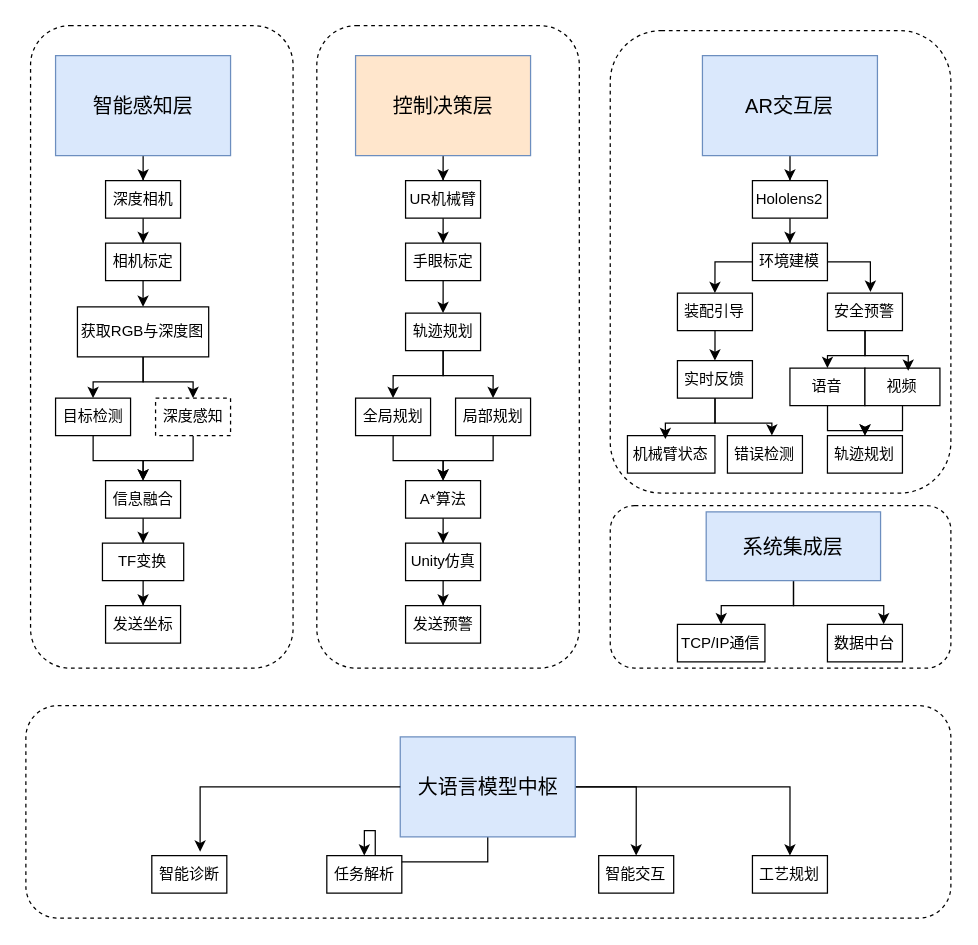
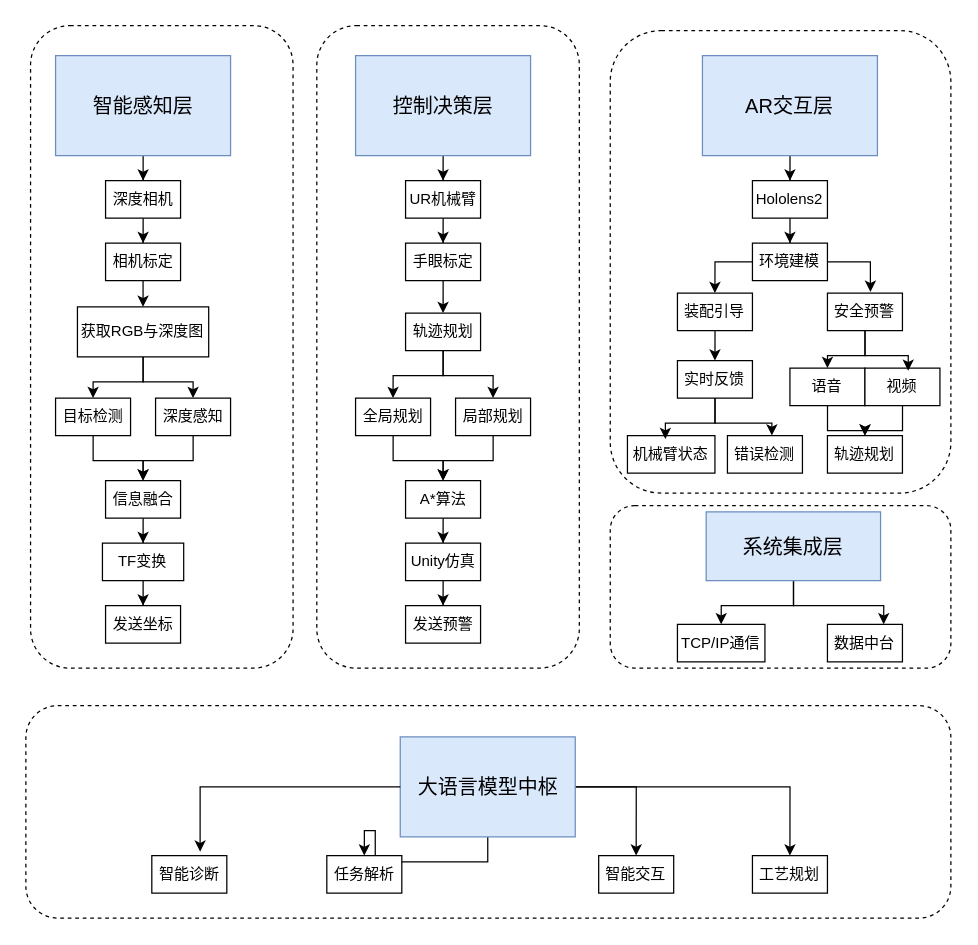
  <mxCell id="0" />
  <mxCell id="1" parent="0" />
  <mxCell id="2" value="" style="edgeStyle=orthogonalEdgeStyle;rounded=0;orthogonalLoop=1;jettySize=auto;html=1;" edge="1" parent="1" source="3" target="24"><mxGeometry relative="1" as="geometry" /></mxCell>
  <mxCell id="3" value="&lt;font style=&quot;font-size: 16px;&quot;&gt;智能感知层&lt;/font&gt;" style="rounded=0;whiteSpace=wrap;html=1;fillColor=#dae8fc;strokeColor=#6c8ebf;" vertex="1" parent="1"><mxGeometry x="43.75" y="44" width="140" height="80" as="geometry" /></mxCell>
  <mxCell id="4" style="edgeStyle=orthogonalEdgeStyle;rounded=0;orthogonalLoop=1;jettySize=auto;html=1;entryX=0.5;entryY=0;entryDx=0;entryDy=0;" edge="1" parent="1" source="5" target="16"><mxGeometry relative="1" as="geometry" /></mxCell>
  <mxCell id="5" value="目标检测" style="rounded=0;whiteSpace=wrap;html=1;" vertex="1" parent="1"><mxGeometry x="43.75" y="318" width="60" height="30" as="geometry" /></mxCell>
  <mxCell id="6" style="edgeStyle=orthogonalEdgeStyle;rounded=0;orthogonalLoop=1;jettySize=auto;html=1;entryX=0.5;entryY=0;entryDx=0;entryDy=0;" edge="1" parent="1" source="7" target="42"><mxGeometry relative="1" as="geometry" /></mxCell>
  <mxCell id="7" value="&lt;font style=&quot;font-size: 16px;&quot;&gt;AR交互层&lt;/font&gt;" style="rounded=0;whiteSpace=wrap;html=1;fillColor=#dae8fc;strokeColor=#6c8ebf;" vertex="1" parent="1"><mxGeometry x="561.25" y="44" width="140" height="80" as="geometry" /></mxCell>
  <mxCell id="8" style="edgeStyle=orthogonalEdgeStyle;rounded=0;orthogonalLoop=1;jettySize=auto;html=1;entryX=0.5;entryY=0;entryDx=0;entryDy=0;" edge="1" parent="1" source="10" target="5"><mxGeometry relative="1" as="geometry" /></mxCell>
  <mxCell id="9" style="edgeStyle=orthogonalEdgeStyle;rounded=0;orthogonalLoop=1;jettySize=auto;html=1;exitX=0.5;exitY=1;exitDx=0;exitDy=0;entryX=0.5;entryY=0;entryDx=0;entryDy=0;" edge="1" parent="1" source="10" target="12"><mxGeometry relative="1" as="geometry" /></mxCell>
  <mxCell id="10" value="获取RGB与深度图" style="rounded=0;whiteSpace=wrap;html=1;" vertex="1" parent="1"><mxGeometry x="61.25" y="245" width="105" height="40" as="geometry" /></mxCell>
  <mxCell id="11" style="edgeStyle=orthogonalEdgeStyle;rounded=0;orthogonalLoop=1;jettySize=auto;html=1;entryX=0.5;entryY=0;entryDx=0;entryDy=0;" edge="1" parent="1" source="12" target="16"><mxGeometry relative="1" as="geometry" /></mxCell>
- <mxCell id="12" value="深度感知" style="rounded=0;whiteSpace=wrap;html=1;dashed=1;" vertex="1" parent="1"><mxGeometry x="123.75" y="318" width="60" height="30" as="geometry" /></mxCell>
+ <mxCell id="12" value="深度感知" style="rounded=0;whiteSpace=wrap;html=1;" vertex="1" parent="1"><mxGeometry x="123.75" y="318" width="60" height="30" as="geometry" /></mxCell>
  <mxCell id="13" style="edgeStyle=orthogonalEdgeStyle;rounded=0;orthogonalLoop=1;jettySize=auto;html=1;entryX=0.5;entryY=0;entryDx=0;entryDy=0;" edge="1" parent="1" source="14" target="26"><mxGeometry relative="1" as="geometry" /></mxCell>
- <mxCell id="14" value="&lt;font style=&quot;font-size: 16px;&quot;&gt;控制决策层&lt;/font&gt;" style="rounded=0;whiteSpace=wrap;html=1;fillColor=#ffe6cc;strokeColor=#6c8ebf;" vertex="1" parent="1"><mxGeometry x="283.75" y="44" width="140" height="80" as="geometry" /></mxCell>
+ <mxCell id="14" value="&lt;font style=&quot;font-size: 16px;&quot;&gt;控制决策层&lt;/font&gt;" style="rounded=0;whiteSpace=wrap;html=1;fillColor=#dae8fc;strokeColor=#6c8ebf;" vertex="1" parent="1"><mxGeometry x="283.75" y="44" width="140" height="80" as="geometry" /></mxCell>
  <mxCell id="15" style="edgeStyle=orthogonalEdgeStyle;rounded=0;orthogonalLoop=1;jettySize=auto;html=1;entryX=0.5;entryY=0;entryDx=0;entryDy=0;" edge="1" parent="1" source="16" target="18"><mxGeometry relative="1" as="geometry" /></mxCell>
  <mxCell id="16" value="信息融合" style="rounded=0;whiteSpace=wrap;html=1;" vertex="1" parent="1"><mxGeometry x="83.75" y="384" width="60" height="30" as="geometry" /></mxCell>
  <mxCell id="17" style="edgeStyle=orthogonalEdgeStyle;rounded=0;orthogonalLoop=1;jettySize=auto;html=1;entryX=0.5;entryY=0;entryDx=0;entryDy=0;" edge="1" parent="1" source="18" target="19"><mxGeometry relative="1" as="geometry" /></mxCell>
  <mxCell id="18" value="TF变换" style="rounded=0;whiteSpace=wrap;html=1;" vertex="1" parent="1"><mxGeometry x="81.25" y="434" width="65" height="30" as="geometry" /></mxCell>
  <mxCell id="19" value="发送坐标" style="rounded=0;whiteSpace=wrap;html=1;" vertex="1" parent="1"><mxGeometry x="83.75" y="484" width="60" height="30" as="geometry" /></mxCell>
  <mxCell id="20" style="edgeStyle=orthogonalEdgeStyle;rounded=0;orthogonalLoop=1;jettySize=auto;html=1;exitX=0.5;exitY=1;exitDx=0;exitDy=0;" edge="1" parent="1" source="18" target="18"><mxGeometry relative="1" as="geometry" /></mxCell>
  <mxCell id="21" style="edgeStyle=orthogonalEdgeStyle;rounded=0;orthogonalLoop=1;jettySize=auto;html=1;exitX=0.5;exitY=1;exitDx=0;exitDy=0;entryX=0.5;entryY=0;entryDx=0;entryDy=0;" edge="1" parent="1" source="22" target="10"><mxGeometry relative="1" as="geometry" /></mxCell>
  <mxCell id="22" value="相机标定" style="rounded=0;whiteSpace=wrap;html=1;" vertex="1" parent="1"><mxGeometry x="83.75" y="194" width="60" height="30" as="geometry" /></mxCell>
  <mxCell id="23" value="" style="edgeStyle=orthogonalEdgeStyle;rounded=0;orthogonalLoop=1;jettySize=auto;html=1;" edge="1" parent="1" source="24" target="22"><mxGeometry relative="1" as="geometry" /></mxCell>
  <mxCell id="24" value="深度相机" style="rounded=0;whiteSpace=wrap;html=1;" vertex="1" parent="1"><mxGeometry x="83.75" y="144" width="60" height="30" as="geometry" /></mxCell>
  <mxCell id="25" style="edgeStyle=orthogonalEdgeStyle;rounded=0;orthogonalLoop=1;jettySize=auto;html=1;entryX=0.5;entryY=0;entryDx=0;entryDy=0;" edge="1" parent="1" source="26" target="28"><mxGeometry relative="1" as="geometry" /></mxCell>
  <mxCell id="26" value="UR机械臂" style="rounded=0;whiteSpace=wrap;html=1;" vertex="1" parent="1"><mxGeometry x="323.75" y="144" width="60" height="30" as="geometry" /></mxCell>
  <mxCell id="27" style="edgeStyle=orthogonalEdgeStyle;rounded=0;orthogonalLoop=1;jettySize=auto;html=1;entryX=0.5;entryY=0;entryDx=0;entryDy=0;" edge="1" parent="1" source="28" target="37"><mxGeometry relative="1" as="geometry" /></mxCell>
  <mxCell id="28" value="手眼标定" style="rounded=0;whiteSpace=wrap;html=1;" vertex="1" parent="1"><mxGeometry x="323.75" y="194" width="60" height="30" as="geometry" /></mxCell>
  <mxCell id="29" style="edgeStyle=orthogonalEdgeStyle;rounded=0;orthogonalLoop=1;jettySize=auto;html=1;" edge="1" parent="1" source="30" target="34"><mxGeometry relative="1" as="geometry" /></mxCell>
  <mxCell id="30" value="全局规划" style="rounded=0;whiteSpace=wrap;html=1;" vertex="1" parent="1"><mxGeometry x="283.75" y="318" width="60" height="30" as="geometry" /></mxCell>
  <mxCell id="31" style="edgeStyle=orthogonalEdgeStyle;rounded=0;orthogonalLoop=1;jettySize=auto;html=1;entryX=0.5;entryY=0;entryDx=0;entryDy=0;" edge="1" parent="1" source="32" target="34"><mxGeometry relative="1" as="geometry" /></mxCell>
  <mxCell id="32" value="局部规划" style="rounded=0;whiteSpace=wrap;html=1;" vertex="1" parent="1"><mxGeometry x="363.75" y="318" width="60" height="30" as="geometry" /></mxCell>
  <mxCell id="33" style="edgeStyle=orthogonalEdgeStyle;rounded=0;orthogonalLoop=1;jettySize=auto;html=1;entryX=0.5;entryY=0;entryDx=0;entryDy=0;" edge="1" parent="1" source="34" target="39"><mxGeometry relative="1" as="geometry" /></mxCell>
  <mxCell id="34" value="A*算法" style="rounded=0;whiteSpace=wrap;html=1;" vertex="1" parent="1"><mxGeometry x="323.75" y="384" width="60" height="30" as="geometry" /></mxCell>
  <mxCell id="35" style="edgeStyle=orthogonalEdgeStyle;rounded=0;orthogonalLoop=1;jettySize=auto;html=1;entryX=0.5;entryY=0;entryDx=0;entryDy=0;" edge="1" parent="1" source="37" target="30"><mxGeometry relative="1" as="geometry" /></mxCell>
  <mxCell id="36" style="edgeStyle=orthogonalEdgeStyle;rounded=0;orthogonalLoop=1;jettySize=auto;html=1;entryX=0.5;entryY=0;entryDx=0;entryDy=0;" edge="1" parent="1" source="37" target="32"><mxGeometry relative="1" as="geometry" /></mxCell>
  <mxCell id="37" value="轨迹规划" style="rounded=0;whiteSpace=wrap;html=1;" vertex="1" parent="1"><mxGeometry x="323.75" y="250" width="60" height="30" as="geometry" /></mxCell>
  <mxCell id="38" style="edgeStyle=orthogonalEdgeStyle;rounded=0;orthogonalLoop=1;jettySize=auto;html=1;entryX=0.5;entryY=0;entryDx=0;entryDy=0;" edge="1" parent="1" source="39" target="40"><mxGeometry relative="1" as="geometry" /></mxCell>
  <mxCell id="39" value="Unity仿真" style="rounded=0;whiteSpace=wrap;html=1;" vertex="1" parent="1"><mxGeometry x="323.75" y="434" width="60" height="30" as="geometry" /></mxCell>
  <mxCell id="40" value="发送预警" style="rounded=0;whiteSpace=wrap;html=1;" vertex="1" parent="1"><mxGeometry x="323.75" y="484" width="60" height="30" as="geometry" /></mxCell>
  <mxCell id="41" style="edgeStyle=orthogonalEdgeStyle;rounded=0;orthogonalLoop=1;jettySize=auto;html=1;entryX=0.5;entryY=0;entryDx=0;entryDy=0;" edge="1" parent="1" source="42" target="44"><mxGeometry relative="1" as="geometry" /></mxCell>
  <mxCell id="42" value="Hololens2" style="rounded=0;whiteSpace=wrap;html=1;" vertex="1" parent="1"><mxGeometry x="601.25" y="144" width="60" height="30" as="geometry" /></mxCell>
  <mxCell id="43" style="edgeStyle=orthogonalEdgeStyle;rounded=0;orthogonalLoop=1;jettySize=auto;html=1;entryX=0.5;entryY=0;entryDx=0;entryDy=0;exitX=0;exitY=0.5;exitDx=0;exitDy=0;" edge="1" parent="1" source="44" target="46"><mxGeometry relative="1" as="geometry" /></mxCell>
  <mxCell id="44" value="环境建模" style="rounded=0;whiteSpace=wrap;html=1;" vertex="1" parent="1"><mxGeometry x="601.25" y="194" width="60" height="30" as="geometry" /></mxCell>
  <mxCell id="45" style="edgeStyle=orthogonalEdgeStyle;rounded=0;orthogonalLoop=1;jettySize=auto;html=1;entryX=0.5;entryY=0;entryDx=0;entryDy=0;" edge="1" parent="1" source="46" target="49"><mxGeometry relative="1" as="geometry" /></mxCell>
  <mxCell id="46" value="装配引导" style="rounded=0;whiteSpace=wrap;html=1;" vertex="1" parent="1"><mxGeometry x="541.25" y="234" width="60" height="30" as="geometry" /></mxCell>
  <mxCell id="47" style="edgeStyle=orthogonalEdgeStyle;rounded=0;orthogonalLoop=1;jettySize=auto;html=1;entryX=0.5;entryY=0;entryDx=0;entryDy=0;" edge="1" parent="1" source="48" target="53"><mxGeometry relative="1" as="geometry" /></mxCell>
  <mxCell id="48" value="安全预警" style="rounded=0;whiteSpace=wrap;html=1;" vertex="1" parent="1"><mxGeometry x="661.25" y="234" width="60" height="30" as="geometry" /></mxCell>
  <mxCell id="49" value="实时反馈" style="rounded=0;whiteSpace=wrap;html=1;" vertex="1" parent="1"><mxGeometry x="541.25" y="288" width="60" height="30" as="geometry" /></mxCell>
  <mxCell id="50" value="机械臂状态" style="rounded=0;whiteSpace=wrap;html=1;" vertex="1" parent="1"><mxGeometry x="501.25" y="348" width="70" height="30" as="geometry" /></mxCell>
  <mxCell id="51" value="错误检测" style="rounded=0;whiteSpace=wrap;html=1;" vertex="1" parent="1"><mxGeometry x="581.25" y="348" width="60" height="30" as="geometry" /></mxCell>
  <mxCell id="52" style="edgeStyle=orthogonalEdgeStyle;rounded=0;orthogonalLoop=1;jettySize=auto;html=1;entryX=0.5;entryY=0;entryDx=0;entryDy=0;" edge="1" parent="1" source="53" target="56"><mxGeometry relative="1" as="geometry" /></mxCell>
  <mxCell id="53" value="语音" style="rounded=0;whiteSpace=wrap;html=1;" vertex="1" parent="1"><mxGeometry x="631.25" y="294" width="60" height="30" as="geometry" /></mxCell>
  <mxCell id="54" style="edgeStyle=orthogonalEdgeStyle;rounded=0;orthogonalLoop=1;jettySize=auto;html=1;" edge="1" parent="1" source="55" target="56"><mxGeometry relative="1" as="geometry" /></mxCell>
  <mxCell id="55" value="视频" style="rounded=0;whiteSpace=wrap;html=1;" vertex="1" parent="1"><mxGeometry x="691.25" y="294" width="60" height="30" as="geometry" /></mxCell>
  <mxCell id="56" value="轨迹规划" style="rounded=0;whiteSpace=wrap;html=1;" vertex="1" parent="1"><mxGeometry x="661.25" y="348" width="60" height="30" as="geometry" /></mxCell>
  <mxCell id="57" style="edgeStyle=orthogonalEdgeStyle;rounded=0;orthogonalLoop=1;jettySize=auto;html=1;entryX=0.5;entryY=0;entryDx=0;entryDy=0;" edge="1" parent="1" source="59" target="60"><mxGeometry relative="1" as="geometry" /></mxCell>
  <mxCell id="58" style="edgeStyle=orthogonalEdgeStyle;rounded=0;orthogonalLoop=1;jettySize=auto;html=1;entryX=0.75;entryY=0;entryDx=0;entryDy=0;" edge="1" parent="1" source="59" target="61"><mxGeometry relative="1" as="geometry" /></mxCell>
  <mxCell id="59" value="&lt;font style=&quot;font-size: 16px;&quot;&gt;系统集成层&lt;/font&gt;" style="rounded=0;whiteSpace=wrap;html=1;fillColor=#dae8fc;strokeColor=#6c8ebf;" vertex="1" parent="1"><mxGeometry x="564.25" y="409" width="139.5" height="55" as="geometry" /></mxCell>
  <mxCell id="60" value="TCP/IP通信" style="rounded=0;whiteSpace=wrap;html=1;" vertex="1" parent="1"><mxGeometry x="541.25" y="499" width="70" height="30" as="geometry" /></mxCell>
  <mxCell id="61" value="数据中台" style="rounded=0;whiteSpace=wrap;html=1;" vertex="1" parent="1"><mxGeometry x="661.25" y="499" width="60" height="30" as="geometry" /></mxCell>
  <mxCell id="62" style="edgeStyle=orthogonalEdgeStyle;rounded=0;orthogonalLoop=1;jettySize=auto;html=1;entryX=0.5;entryY=0;entryDx=0;entryDy=0;" edge="1" parent="1" source="65" target="66"><mxGeometry relative="1" as="geometry" /></mxCell>
  <mxCell id="63" style="edgeStyle=orthogonalEdgeStyle;rounded=0;orthogonalLoop=1;jettySize=auto;html=1;exitX=1;exitY=0.5;exitDx=0;exitDy=0;entryX=0.5;entryY=0;entryDx=0;entryDy=0;" edge="1" parent="1" source="65" target="67"><mxGeometry relative="1" as="geometry" /></mxCell>
  <mxCell id="64" style="edgeStyle=orthogonalEdgeStyle;rounded=0;orthogonalLoop=1;jettySize=auto;html=1;entryX=0.5;entryY=0;entryDx=0;entryDy=0;" edge="1" parent="1" source="65" target="68"><mxGeometry relative="1" as="geometry" /></mxCell>
  <mxCell id="65" value="&lt;font style=&quot;font-size: 16px;&quot;&gt;大语言模型中枢&lt;/font&gt;" style="rounded=0;whiteSpace=wrap;html=1;fillColor=#dae8fc;strokeColor=#6c8ebf;" vertex="1" parent="1"><mxGeometry x="319.5" y="589" width="140" height="80" as="geometry" /></mxCell>
  <mxCell id="66" value="任务解析" style="rounded=0;whiteSpace=wrap;html=1;" vertex="1" parent="1"><mxGeometry x="260.75" y="684" width="60" height="30" as="geometry" /></mxCell>
  <mxCell id="67" value="工艺规划" style="rounded=0;whiteSpace=wrap;html=1;" vertex="1" parent="1"><mxGeometry x="601.25" y="684" width="60" height="30" as="geometry" /></mxCell>
  <mxCell id="68" value="智能交互" style="rounded=0;whiteSpace=wrap;html=1;" vertex="1" parent="1"><mxGeometry x="478.25" y="684" width="60" height="30" as="geometry" /></mxCell>
  <mxCell id="69" value="" style="rounded=1;whiteSpace=wrap;html=1;fillColor=none;strokeColor=light-dark(#000000, #c98531);dashed=1;" vertex="1" parent="1"><mxGeometry x="23.75" y="20" width="210" height="514" as="geometry" /></mxCell>
  <mxCell id="70" value="" style="rounded=1;whiteSpace=wrap;html=1;fillColor=none;strokeColor=light-dark(#000000, #c98531);dashed=1;" vertex="1" parent="1"><mxGeometry x="252.75" y="20" width="210" height="514" as="geometry" /></mxCell>
  <mxCell id="71" value="" style="rounded=1;whiteSpace=wrap;html=1;fillColor=none;strokeColor=light-dark(#000000, #c98531);dashed=1;" vertex="1" parent="1"><mxGeometry x="487.5" y="24" width="272.5" height="370" as="geometry" /></mxCell>
  <mxCell id="72" value="" style="rounded=1;whiteSpace=wrap;html=1;fillColor=none;strokeColor=light-dark(#000000, #c98531);dashed=1;" vertex="1" parent="1"><mxGeometry x="487.5" y="404" width="272.5" height="130" as="geometry" /></mxCell>
  <mxCell id="73" value="" style="rounded=1;whiteSpace=wrap;html=1;fillColor=none;strokeColor=light-dark(#000000, #c98531);dashed=1;" vertex="1" parent="1"><mxGeometry x="20" y="564" width="740" height="170" as="geometry" /></mxCell>
  <mxCell id="74" value="智能诊断" style="rounded=0;whiteSpace=wrap;html=1;" vertex="1" parent="1"><mxGeometry x="120.75" y="684" width="60" height="30" as="geometry" /></mxCell>
  <mxCell id="75" style="edgeStyle=orthogonalEdgeStyle;rounded=0;orthogonalLoop=1;jettySize=auto;html=1;entryX=0.573;entryY=-0.033;entryDx=0;entryDy=0;entryPerimeter=0;exitX=1;exitY=0.5;exitDx=0;exitDy=0;" edge="1" parent="1" source="44" target="48"><mxGeometry relative="1" as="geometry" /></mxCell>
  <mxCell id="76" style="edgeStyle=orthogonalEdgeStyle;rounded=0;orthogonalLoop=1;jettySize=auto;html=1;entryX=0.577;entryY=0.071;entryDx=0;entryDy=0;entryPerimeter=0;" edge="1" parent="1" source="48" target="55"><mxGeometry relative="1" as="geometry" /></mxCell>
  <mxCell id="77" style="edgeStyle=orthogonalEdgeStyle;rounded=0;orthogonalLoop=1;jettySize=auto;html=1;entryX=0.434;entryY=0.09;entryDx=0;entryDy=0;entryPerimeter=0;" edge="1" parent="1" source="49" target="50"><mxGeometry relative="1" as="geometry" /></mxCell>
  <mxCell id="78" style="edgeStyle=orthogonalEdgeStyle;rounded=0;orthogonalLoop=1;jettySize=auto;html=1;entryX=0.592;entryY=-0.005;entryDx=0;entryDy=0;entryPerimeter=0;" edge="1" parent="1" source="49" target="51"><mxGeometry relative="1" as="geometry" /></mxCell>
  <mxCell id="79" style="edgeStyle=orthogonalEdgeStyle;rounded=0;orthogonalLoop=1;jettySize=auto;html=1;entryX=0.644;entryY=-0.106;entryDx=0;entryDy=0;entryPerimeter=0;" edge="1" parent="1" source="65" target="74"><mxGeometry relative="1" as="geometry" /></mxCell>
